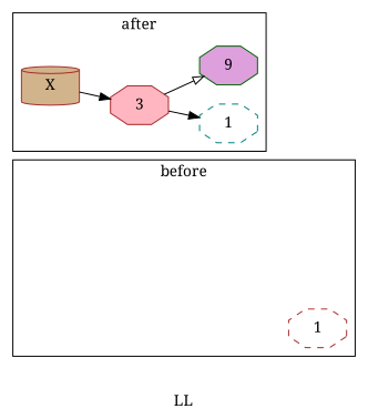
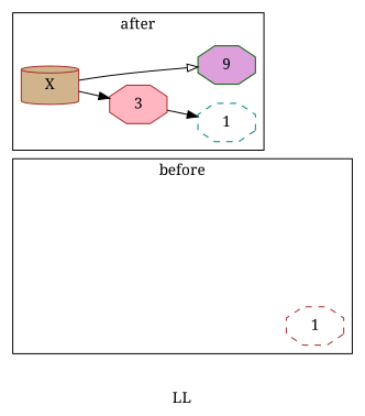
  digraph {
    fontname="Noto Serif"
    label=LL
    rankdir=LR
    ranksep=0.4
    node [fontname="Noto Serif" style=invis]
    edge [fontname="Noto Serif" style=invis]
    X
    5
    3
    R
    1 [color=brown fillcolor=white shape=octagon style="dashed,filled"]
    R3
    0
    n8 [color=brown fillcolor=tan label=X shape=cylinder style=filled]
    n9 [color=brown fillcolor=lightpink label=3 shape=octagon style=filled]
    n10 [color=teal fillcolor=white label=1 shape=octagon style="dashed,filled"]
    n11 [color=darkgreen fillcolor=plum label=9 shape=octagon style=filled]
    subgraph cluster_1 {
      label=before
      X
      5
      3
      R
      1
      R3
      0
    }
    subgraph cluster_2 {
      label=after
      n8
      n9
      n10
      n11
    }
    X -> 5
    5 -> 3
    5 -> R
    3 -> 1
    3 -> R3
    R -> 0
    n8 -> n9 [arrowhead=normal style=""]
    n9 -> n10 [arrowhead=normal style=""]
-   n9 -> n11 [arrowhead=onormal style=""]
+   n8 -> n11 [arrowhead=onormal style=""]
  }
